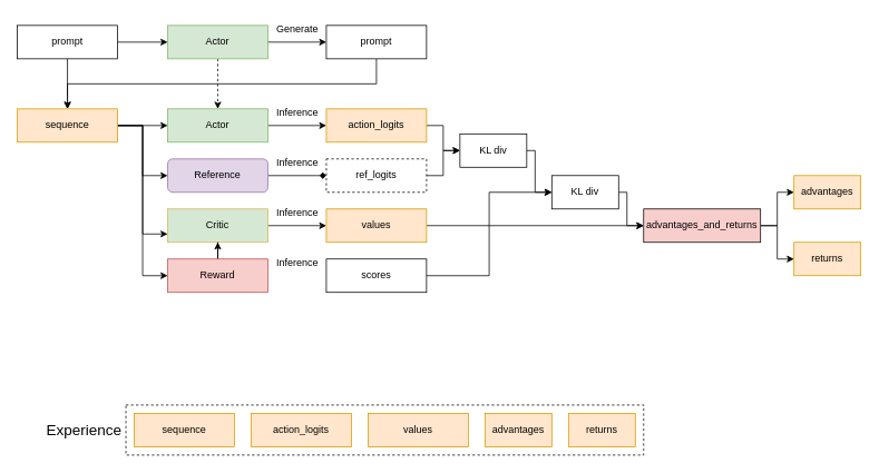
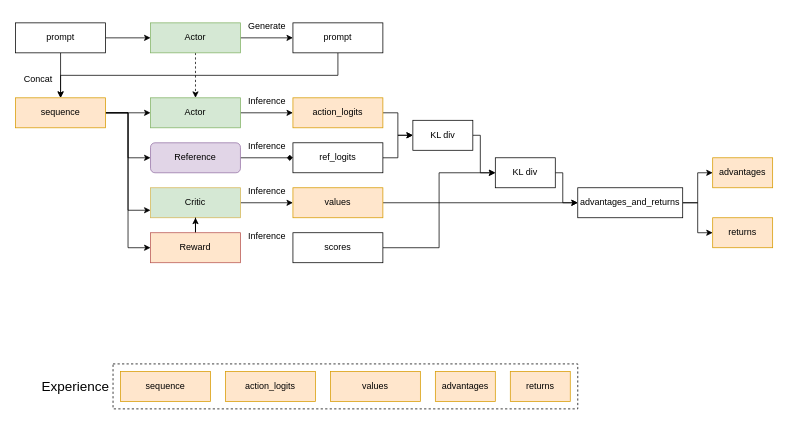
  <mxCell id="0" />
  <mxCell id="1" parent="0" />
  <mxCell id="2" value="" style="rounded=0;whiteSpace=wrap;html=1;fillColor=none;dashed=1;" vertex="1" parent="1"><mxGeometry x="150" y="485" width="620" height="60" as="geometry" /></mxCell>
  <mxCell id="3" value="" style="edgeStyle=orthogonalEdgeStyle;rounded=0;orthogonalLoop=1;jettySize=auto;html=1;" edge="1" parent="1" source="5" target="8"><mxGeometry relative="1" as="geometry" /></mxCell>
  <mxCell id="4" value="" style="edgeStyle=orthogonalEdgeStyle;rounded=0;orthogonalLoop=1;jettySize=auto;html=1;" edge="1" parent="1" source="5" target="24"><mxGeometry relative="1" as="geometry" /></mxCell>
  <mxCell id="5" value="prompt" style="rounded=0;whiteSpace=wrap;html=1;" vertex="1" parent="1"><mxGeometry x="20" y="30" width="120" height="40" as="geometry" /></mxCell>
  <mxCell id="6" value="" style="edgeStyle=orthogonalEdgeStyle;rounded=0;orthogonalLoop=1;jettySize=auto;html=1;" edge="1" parent="1" source="8" target="10"><mxGeometry relative="1" as="geometry" /></mxCell>
  <mxCell id="7" style="edgeStyle=orthogonalEdgeStyle;rounded=0;orthogonalLoop=1;jettySize=auto;html=1;exitX=0.5;exitY=1;exitDx=0;exitDy=0;entryX=0.5;entryY=0;entryDx=0;entryDy=0;dashed=1;" edge="1" parent="1" source="8" target="12"><mxGeometry relative="1" as="geometry" /></mxCell>
  <mxCell id="8" value="Actor" style="rounded=0;whiteSpace=wrap;html=1;fillColor=#d5e8d4;strokeColor=#82b366;" vertex="1" parent="1"><mxGeometry x="200" y="30" width="120" height="40" as="geometry" /></mxCell>
  <mxCell id="9" style="edgeStyle=orthogonalEdgeStyle;rounded=0;orthogonalLoop=1;jettySize=auto;html=1;exitX=0.5;exitY=1;exitDx=0;exitDy=0;entryX=0.5;entryY=0;entryDx=0;entryDy=0;" edge="1" parent="1" source="10" target="24"><mxGeometry relative="1" as="geometry" /></mxCell>
  <mxCell id="10" value="prompt" style="rounded=0;whiteSpace=wrap;html=1;" vertex="1" parent="1"><mxGeometry x="390" y="30" width="120" height="40" as="geometry" /></mxCell>
  <mxCell id="11" value="" style="edgeStyle=orthogonalEdgeStyle;rounded=0;orthogonalLoop=1;jettySize=auto;html=1;" edge="1" parent="1" source="12" target="27"><mxGeometry relative="1" as="geometry" /></mxCell>
  <mxCell id="12" value="Actor" style="rounded=0;whiteSpace=wrap;html=1;fillColor=#d5e8d4;strokeColor=#82b366;" vertex="1" parent="1"><mxGeometry x="200" y="130" width="120" height="40" as="geometry" /></mxCell>
  <mxCell id="13" value="" style="edgeStyle=orthogonalEdgeStyle;rounded=0;orthogonalLoop=1;jettySize=auto;html=1;endArrow=diamond;" edge="1" parent="1" source="14" target="29"><mxGeometry relative="1" as="geometry" /></mxCell>
  <mxCell id="14" value="Reference" style="whiteSpace=wrap;html=1;fillColor=#e1d5e7;strokeColor=#9673a6;rounded=1;" vertex="1" parent="1"><mxGeometry x="200" y="190" width="120" height="40" as="geometry" /></mxCell>
  <mxCell id="15" value="" style="edgeStyle=orthogonalEdgeStyle;rounded=0;orthogonalLoop=1;jettySize=auto;html=1;" edge="1" parent="1" source="16" target="31"><mxGeometry relative="1" as="geometry" /></mxCell>
  <mxCell id="16" value="Critic" style="rounded=0;whiteSpace=wrap;html=1;fillColor=#d5e8d4;strokeColor=#d6b656;" vertex="1" parent="1"><mxGeometry x="200" y="250" width="120" height="40" as="geometry" /></mxCell>
  <mxCell id="17" value="" style="edgeStyle=orthogonalEdgeStyle;rounded=0;orthogonalLoop=1;jettySize=auto;html=1;" edge="1" parent="1" source="18" target="16"><mxGeometry relative="1" as="geometry" /></mxCell>
- <mxCell id="18" value="Reward" style="rounded=0;whiteSpace=wrap;html=1;fillColor=#f8cecc;strokeColor=#b85450;" vertex="1" parent="1"><mxGeometry x="200" y="310" width="120" height="40" as="geometry" /></mxCell>
+ <mxCell id="18" value="Reward" style="rounded=0;whiteSpace=wrap;html=1;fillColor=#ffe6cc;strokeColor=#b85450;" vertex="1" parent="1"><mxGeometry x="200" y="310" width="120" height="40" as="geometry" /></mxCell>
  <mxCell id="19" value="Generate" style="text;html=1;align=center;verticalAlign=middle;resizable=0;points=[];autosize=1;strokeColor=none;fillColor=none;" vertex="1" parent="1"><mxGeometry x="320" y="20" width="70" height="30" as="geometry" /></mxCell>
  <mxCell id="20" value="" style="edgeStyle=orthogonalEdgeStyle;rounded=0;orthogonalLoop=1;jettySize=auto;html=1;" edge="1" parent="1" source="24" target="12"><mxGeometry relative="1" as="geometry" /></mxCell>
  <mxCell id="21" style="edgeStyle=orthogonalEdgeStyle;rounded=0;orthogonalLoop=1;jettySize=auto;html=1;exitX=1;exitY=0.5;exitDx=0;exitDy=0;entryX=0;entryY=0.5;entryDx=0;entryDy=0;" edge="1" parent="1" source="24" target="14"><mxGeometry relative="1" as="geometry" /></mxCell>
  <mxCell id="22" style="edgeStyle=orthogonalEdgeStyle;rounded=0;orthogonalLoop=1;jettySize=auto;html=1;exitX=1;exitY=0.5;exitDx=0;exitDy=0;entryX=0;entryY=0.75;entryDx=0;entryDy=0;" edge="1" parent="1" source="24" target="16"><mxGeometry relative="1" as="geometry" /></mxCell>
  <mxCell id="23" style="edgeStyle=orthogonalEdgeStyle;rounded=0;orthogonalLoop=1;jettySize=auto;html=1;exitX=1;exitY=0.5;exitDx=0;exitDy=0;entryX=0;entryY=0.5;entryDx=0;entryDy=0;" edge="1" parent="1" source="24" target="18"><mxGeometry relative="1" as="geometry" /></mxCell>
  <mxCell id="24" value="sequence" style="rounded=0;whiteSpace=wrap;html=1;fillColor=#ffe6cc;strokeColor=#d79b00;" vertex="1" parent="1"><mxGeometry x="20" y="130" width="120" height="40" as="geometry" /></mxCell>
+ <mxCell id="25" value="Concat" style="text;html=1;align=center;verticalAlign=middle;resizable=0;points=[];autosize=1;strokeColor=none;fillColor=none;" vertex="1" parent="1"><mxGeometry x="20" y="90" width="60" height="30" as="geometry" /></mxCell>
  <mxCell id="26" style="edgeStyle=orthogonalEdgeStyle;rounded=0;orthogonalLoop=1;jettySize=auto;html=1;exitX=1;exitY=0.5;exitDx=0;exitDy=0;entryX=0;entryY=0.5;entryDx=0;entryDy=0;" edge="1" parent="1" source="27" target="39"><mxGeometry relative="1" as="geometry" /></mxCell>
  <mxCell id="27" value="action_logits" style="rounded=0;whiteSpace=wrap;html=1;fillColor=#ffe6cc;strokeColor=#d79b00;" vertex="1" parent="1"><mxGeometry x="390" y="130" width="120" height="40" as="geometry" /></mxCell>
  <mxCell id="28" style="edgeStyle=orthogonalEdgeStyle;rounded=0;orthogonalLoop=1;jettySize=auto;html=1;exitX=1;exitY=0.5;exitDx=0;exitDy=0;" edge="1" parent="1" source="29" target="39"><mxGeometry relative="1" as="geometry" /></mxCell>
- <mxCell id="29" value="ref_logits" style="rounded=0;whiteSpace=wrap;html=1;dashed=1;" vertex="1" parent="1"><mxGeometry x="390" y="190" width="120" height="40" as="geometry" /></mxCell>
+ <mxCell id="29" value="ref_logits" style="rounded=0;whiteSpace=wrap;html=1;" vertex="1" parent="1"><mxGeometry x="390" y="190" width="120" height="40" as="geometry" /></mxCell>
  <mxCell id="30" style="edgeStyle=orthogonalEdgeStyle;rounded=0;orthogonalLoop=1;jettySize=auto;html=1;exitX=1;exitY=0.5;exitDx=0;exitDy=0;entryX=0;entryY=0.5;entryDx=0;entryDy=0;" edge="1" parent="1" source="31" target="44"><mxGeometry relative="1" as="geometry" /></mxCell>
  <mxCell id="31" value="values" style="rounded=0;whiteSpace=wrap;html=1;fillColor=#ffe6cc;strokeColor=#d79b00;" vertex="1" parent="1"><mxGeometry x="390" y="250" width="120" height="40" as="geometry" /></mxCell>
  <mxCell id="32" style="edgeStyle=orthogonalEdgeStyle;rounded=0;orthogonalLoop=1;jettySize=auto;html=1;exitX=1;exitY=0.5;exitDx=0;exitDy=0;entryX=0;entryY=0.5;entryDx=0;entryDy=0;" edge="1" parent="1" source="33" target="41"><mxGeometry relative="1" as="geometry" /></mxCell>
  <mxCell id="33" value="scores" style="rounded=0;whiteSpace=wrap;html=1;" vertex="1" parent="1"><mxGeometry x="390" y="310" width="120" height="40" as="geometry" /></mxCell>
  <mxCell id="34" value="Inference" style="text;html=1;align=center;verticalAlign=middle;resizable=0;points=[];autosize=1;strokeColor=none;fillColor=none;" vertex="1" parent="1"><mxGeometry x="320" y="120" width="70" height="30" as="geometry" /></mxCell>
  <mxCell id="35" value="Inference" style="text;html=1;align=center;verticalAlign=middle;resizable=0;points=[];autosize=1;strokeColor=none;fillColor=none;" vertex="1" parent="1"><mxGeometry x="320" y="180" width="70" height="30" as="geometry" /></mxCell>
  <mxCell id="36" value="Inference" style="text;html=1;align=center;verticalAlign=middle;resizable=0;points=[];autosize=1;strokeColor=none;fillColor=none;" vertex="1" parent="1"><mxGeometry x="320" y="240" width="70" height="30" as="geometry" /></mxCell>
  <mxCell id="37" value="Inference" style="text;html=1;align=center;verticalAlign=middle;resizable=0;points=[];autosize=1;strokeColor=none;fillColor=none;" vertex="1" parent="1"><mxGeometry x="320" y="300" width="70" height="30" as="geometry" /></mxCell>
  <mxCell id="38" style="edgeStyle=orthogonalEdgeStyle;rounded=0;orthogonalLoop=1;jettySize=auto;html=1;exitX=1;exitY=0.5;exitDx=0;exitDy=0;entryX=0;entryY=0.5;entryDx=0;entryDy=0;" edge="1" parent="1" source="39" target="41"><mxGeometry relative="1" as="geometry"><Array as="points"><mxPoint x="640" y="180" /><mxPoint x="640" y="230" /></Array></mxGeometry></mxCell>
  <mxCell id="39" value="KL div" style="rounded=0;whiteSpace=wrap;html=1;" vertex="1" parent="1"><mxGeometry x="550" y="160" width="80" height="40" as="geometry" /></mxCell>
  <mxCell id="40" style="edgeStyle=orthogonalEdgeStyle;rounded=0;orthogonalLoop=1;jettySize=auto;html=1;exitX=1;exitY=0.5;exitDx=0;exitDy=0;entryX=0;entryY=0.5;entryDx=0;entryDy=0;" edge="1" parent="1" source="41" target="44"><mxGeometry relative="1" as="geometry"><Array as="points"><mxPoint x="750" y="230" /><mxPoint x="750" y="270" /></Array></mxGeometry></mxCell>
  <mxCell id="41" value="KL div" style="rounded=0;whiteSpace=wrap;html=1;" vertex="1" parent="1"><mxGeometry x="660" y="210" width="80" height="40" as="geometry" /></mxCell>
  <mxCell id="42" style="edgeStyle=orthogonalEdgeStyle;rounded=0;orthogonalLoop=1;jettySize=auto;html=1;exitX=1;exitY=0.5;exitDx=0;exitDy=0;entryX=0;entryY=0.5;entryDx=0;entryDy=0;" edge="1" parent="1" source="44" target="45"><mxGeometry relative="1" as="geometry" /></mxCell>
  <mxCell id="43" style="edgeStyle=orthogonalEdgeStyle;rounded=0;orthogonalLoop=1;jettySize=auto;html=1;exitX=1;exitY=0.5;exitDx=0;exitDy=0;entryX=0;entryY=0.5;entryDx=0;entryDy=0;" edge="1" parent="1" source="44" target="46"><mxGeometry relative="1" as="geometry" /></mxCell>
- <mxCell id="44" value="advantages_and_returns" style="rounded=0;whiteSpace=wrap;html=1;fillColor=#f8cecc;" vertex="1" parent="1"><mxGeometry x="770" y="250" width="140" height="40" as="geometry" /></mxCell>
+ <mxCell id="44" value="advantages_and_returns" style="rounded=0;whiteSpace=wrap;html=1;" vertex="1" parent="1"><mxGeometry x="770" y="250" width="140" height="40" as="geometry" /></mxCell>
  <mxCell id="45" value="advantages" style="rounded=0;whiteSpace=wrap;html=1;fillColor=#ffe6cc;strokeColor=#d79b00;" vertex="1" parent="1"><mxGeometry x="950" y="210" width="80" height="40" as="geometry" /></mxCell>
  <mxCell id="46" value="returns" style="rounded=0;whiteSpace=wrap;html=1;fillColor=#ffe6cc;strokeColor=#d79b00;" vertex="1" parent="1"><mxGeometry x="950" y="290" width="80" height="40" as="geometry" /></mxCell>
  <mxCell id="47" value="sequence" style="rounded=0;whiteSpace=wrap;html=1;fillColor=#ffe6cc;strokeColor=#d79b00;" vertex="1" parent="1"><mxGeometry x="160" y="495" width="120" height="40" as="geometry" /></mxCell>
  <mxCell id="48" value="action_logits" style="rounded=0;whiteSpace=wrap;html=1;fillColor=#ffe6cc;strokeColor=#d79b00;" vertex="1" parent="1"><mxGeometry x="300" y="495" width="120" height="40" as="geometry" /></mxCell>
  <mxCell id="49" value="values" style="rounded=0;whiteSpace=wrap;html=1;fillColor=#ffe6cc;strokeColor=#d79b00;" vertex="1" parent="1"><mxGeometry x="440" y="495" width="120" height="40" as="geometry" /></mxCell>
  <mxCell id="50" value="advantages" style="rounded=0;whiteSpace=wrap;html=1;fillColor=#ffe6cc;strokeColor=#d79b00;" vertex="1" parent="1"><mxGeometry x="580" y="495" width="80" height="40" as="geometry" /></mxCell>
  <mxCell id="51" value="returns" style="rounded=0;whiteSpace=wrap;html=1;fillColor=#ffe6cc;strokeColor=#d79b00;" vertex="1" parent="1"><mxGeometry x="680" y="495" width="80" height="40" as="geometry" /></mxCell>
  <mxCell id="52" value="&lt;font style=&quot;font-size: 18px;&quot;&gt;Experience&lt;/font&gt;" style="text;html=1;strokeColor=none;fillColor=none;align=center;verticalAlign=middle;whiteSpace=wrap;rounded=0;" vertex="1" parent="1"><mxGeometry x="70" y="500" width="60" height="30" as="geometry" /></mxCell>
